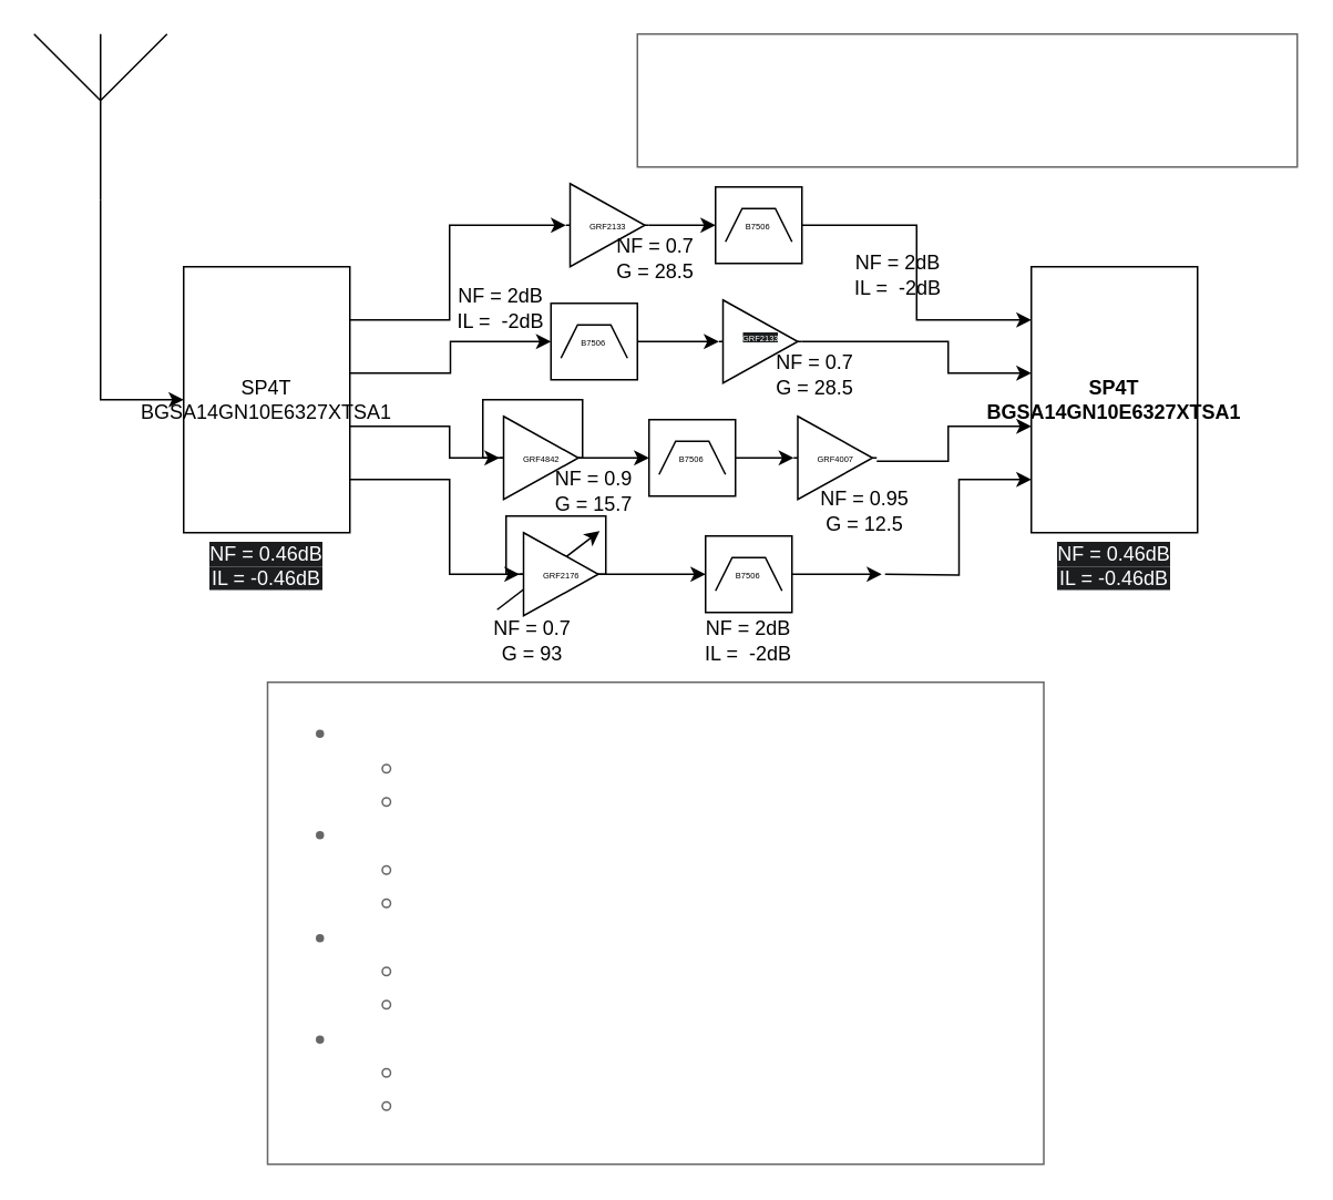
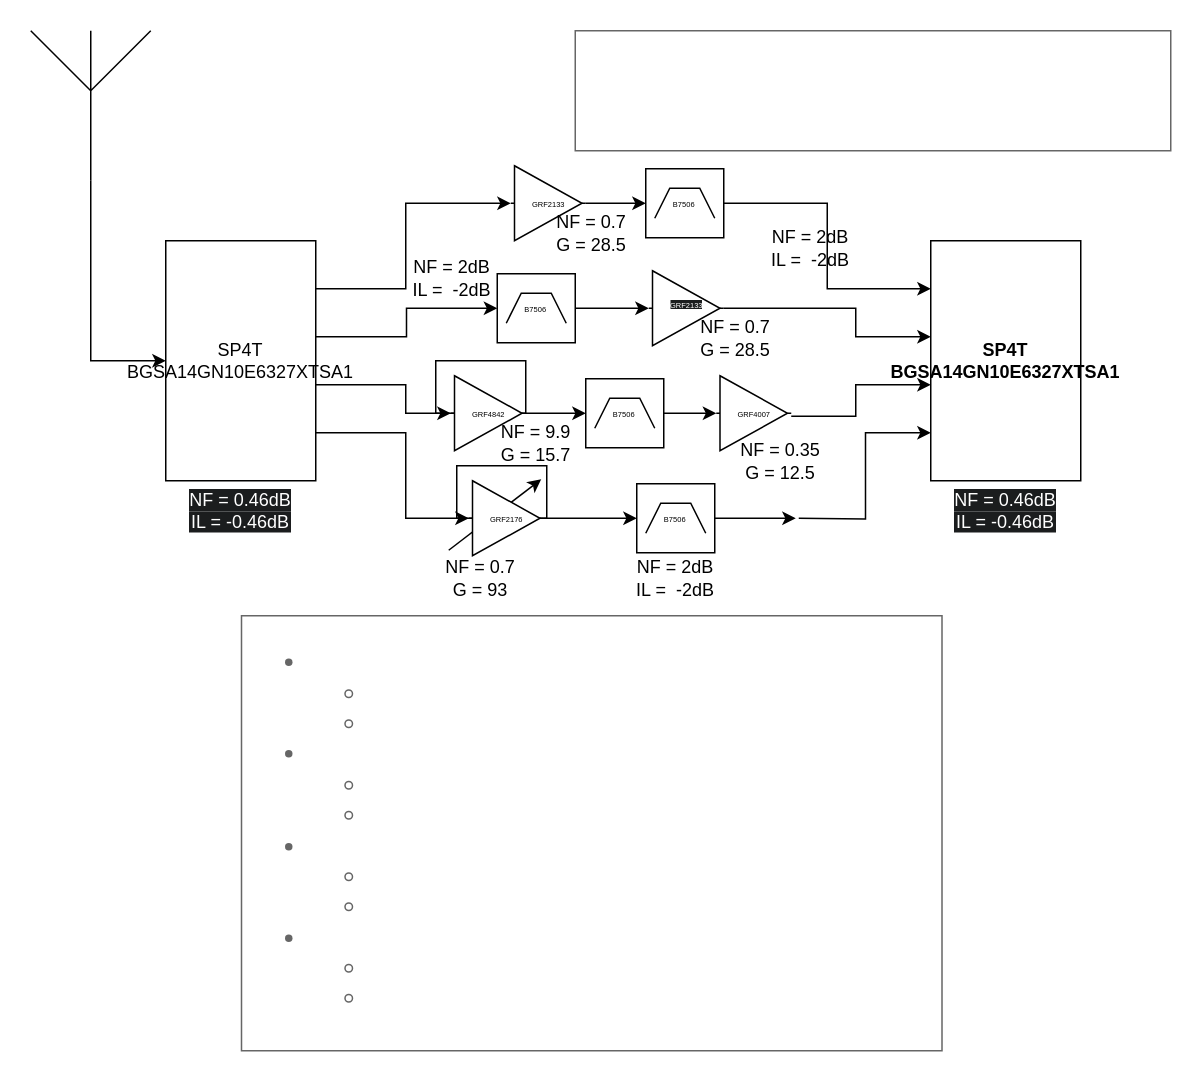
  <mxCell id="0" />
  <mxCell id="1" parent="0" />
  <mxCell id="2" value="" style="endArrow=classic;html=1;rounded=0;entryX=0.939;entryY=0.257;entryDx=0;entryDy=0;entryPerimeter=0;exitX=0.144;exitY=-0.122;exitDx=0;exitDy=0;exitPerimeter=0;" parent="1" source="35" target="3" edge="1"><mxGeometry width="50" height="50" relative="1" as="geometry"><mxPoint x="310" y="360" as="sourcePoint" /><mxPoint x="350" y="330" as="targetPoint" /></mxGeometry></mxCell>
  <mxCell id="3" value="" style="rounded=0;whiteSpace=wrap;html=1;fillColor=none;" parent="1" vertex="1"><mxGeometry x="304" y="310" width="60" height="35" as="geometry" /></mxCell>
  <mxCell id="4" value="" style="rounded=0;whiteSpace=wrap;html=1;fillColor=none;" parent="1" vertex="1"><mxGeometry x="290" y="240" width="60" height="35" as="geometry" /></mxCell>
  <mxCell id="5" value="" style="edgeStyle=orthogonalEdgeStyle;rounded=0;orthogonalLoop=1;jettySize=auto;html=1;" parent="1" source="6" target="12" edge="1"><mxGeometry relative="1" as="geometry" /></mxCell>
  <mxCell id="6" value="GRF2133" style="verticalLabelPosition=middle;shadow=0;dashed=0;align=center;html=1;verticalAlign=middle;shape=mxgraph.electrical.abstract.amplifier;labelPosition=center;fontSize=5;" parent="1" vertex="1"><mxGeometry x="340" y="110" width="50" height="50" as="geometry" /></mxCell>
  <mxCell id="7" style="edgeStyle=orthogonalEdgeStyle;rounded=0;orthogonalLoop=1;jettySize=auto;html=1;entryX=0;entryY=0.5;entryDx=0;entryDy=0;" parent="1" source="8" target="10" edge="1"><mxGeometry relative="1" as="geometry"><Array as="points"><mxPoint x="60" y="240" /></Array></mxGeometry></mxCell>
  <mxCell id="8" value="" style="verticalLabelPosition=bottom;shadow=0;dashed=0;align=center;html=1;verticalAlign=top;shape=mxgraph.electrical.radio.aerial_-_antenna_1;" parent="1" vertex="1"><mxGeometry x="20" y="20" width="80" height="100" as="geometry" /></mxCell>
  <mxCell id="9" style="edgeStyle=orthogonalEdgeStyle;rounded=0;orthogonalLoop=1;jettySize=auto;html=1;exitX=1;exitY=0.8;exitDx=0;exitDy=0;exitPerimeter=0;" parent="1" source="10" target="28" edge="1"><mxGeometry relative="1" as="geometry"><Array as="points"><mxPoint x="270" y="288" /><mxPoint x="270" y="345" /></Array></mxGeometry></mxCell>
  <mxCell id="10" value="SP4T&lt;div&gt;BGSA14GN10E6327XTSA1&lt;/div&gt;" style="rounded=0;whiteSpace=wrap;html=1;points=[[0,0,0,0,0],[0,0.25,0,0,0],[0,0.5,0,0,0],[0,0.75,0,0,0],[0,1,0,0,0],[0.25,0,0,0,0],[0.25,1,0,0,0],[0.5,0,0,0,0],[0.5,1,0,0,0],[0.75,0,0,0,0],[0.75,1,0,0,0],[1,0,0,0,0],[1,0.2,0,0,0],[1,0.4,0,0,0],[1,0.6,0,0,0],[1,0.8,0,0,0],[1,1,0,0,0]];" parent="1" vertex="1"><mxGeometry x="110" y="160" width="100" height="160" as="geometry" /></mxCell>
  <mxCell id="11" style="edgeStyle=orthogonalEdgeStyle;rounded=0;orthogonalLoop=1;jettySize=auto;html=1;exitX=1;exitY=0.2;exitDx=0;exitDy=0;exitPerimeter=0;entryX=0;entryY=0.5;entryDx=0;entryDy=0;entryPerimeter=0;" parent="1" source="10" target="6" edge="1"><mxGeometry relative="1" as="geometry"><Array as="points"><mxPoint x="270" y="192" /><mxPoint x="270" y="135" /></Array></mxGeometry></mxCell>
  <mxCell id="12" value="B7506&amp;nbsp;" style="verticalLabelPosition=middle;shadow=0;dashed=0;align=center;html=1;verticalAlign=middle;shape=mxgraph.electrical.logic_gates.bandpass_filter;labelPosition=center;fontSize=5;" parent="1" vertex="1"><mxGeometry x="430" y="112" width="52" height="46" as="geometry" /></mxCell>
  <mxCell id="13" value="SP4T&lt;div&gt;BGSA14GN10E6327XTSA1&lt;/div&gt;" style="rounded=0;whiteSpace=wrap;html=1;points=[[0,0,0,0,0],[0,0.2,0,0,0],[0,0.4,0,0,0],[0,0.6,0,0,0],[0,0.8,0,0,0],[0,1,0,0,0],[0.25,0,0,0,0],[0.25,1,0,0,0],[0.5,0,0,0,0],[0.5,1,0,0,0],[0.75,0,0,0,0],[0.75,1,0,0,0],[1,0,0,0,0],[1,0.2,0,0,0],[1,0.4,0,0,0],[1,0.6,0,0,0],[1,0.8,0,0,0],[1,1,0,0,0]];fontStyle=1" parent="1" vertex="1"><mxGeometry x="620" y="160" width="100" height="160" as="geometry" /></mxCell>
  <mxCell id="14" style="edgeStyle=orthogonalEdgeStyle;rounded=0;orthogonalLoop=1;jettySize=auto;html=1;entryX=0;entryY=0.2;entryDx=0;entryDy=0;entryPerimeter=0;" parent="1" source="12" target="13" edge="1"><mxGeometry relative="1" as="geometry" /></mxCell>
  <mxCell id="15" value="" style="edgeStyle=orthogonalEdgeStyle;rounded=0;orthogonalLoop=1;jettySize=auto;html=1;" parent="1" source="16" target="18" edge="1"><mxGeometry relative="1" as="geometry" /></mxCell>
  <mxCell id="16" value="B7506&amp;nbsp;" style="verticalLabelPosition=middle;shadow=0;dashed=0;align=center;html=1;verticalAlign=middle;shape=mxgraph.electrical.logic_gates.bandpass_filter;labelPosition=center;fontSize=5;" parent="1" vertex="1"><mxGeometry x="331" y="182" width="52" height="46" as="geometry" /></mxCell>
  <mxCell id="17" style="edgeStyle=orthogonalEdgeStyle;rounded=0;orthogonalLoop=1;jettySize=auto;html=1;exitX=1;exitY=0.4;exitDx=0;exitDy=0;exitPerimeter=0;entryX=0;entryY=0.5;entryDx=0;entryDy=0;entryPerimeter=0;" parent="1" source="10" target="16" edge="1"><mxGeometry relative="1" as="geometry" /></mxCell>
  <mxCell id="18" value="&#10;&lt;span style=&quot;color: rgb(255, 255, 255); font-family: Helvetica; font-style: normal; font-variant-ligatures: normal; font-variant-caps: normal; font-weight: 400; letter-spacing: normal; orphans: 2; text-align: center; text-indent: 0px; text-transform: none; widows: 2; word-spacing: 0px; -webkit-text-stroke-width: 0px; white-space: nowrap; background-color: rgb(27, 29, 30); text-decoration-thickness: initial; text-decoration-style: initial; text-decoration-color: initial; float: none; display: inline !important;&quot;&gt;GRF2133&lt;/span&gt;&#10;&#10;" style="verticalLabelPosition=middle;shadow=0;dashed=0;align=center;html=1;verticalAlign=middle;shape=mxgraph.electrical.abstract.amplifier;labelPosition=center;fontSize=5;" parent="1" vertex="1"><mxGeometry x="432" y="180" width="50" height="50" as="geometry" /></mxCell>
  <mxCell id="19" style="edgeStyle=orthogonalEdgeStyle;rounded=0;orthogonalLoop=1;jettySize=auto;html=1;entryX=0;entryY=0.4;entryDx=0;entryDy=0;entryPerimeter=0;" parent="1" source="18" target="13" edge="1"><mxGeometry relative="1" as="geometry"><Array as="points"><mxPoint x="570" y="205" /><mxPoint x="570" y="224" /></Array></mxGeometry></mxCell>
  <mxCell id="20" value="&lt;div&gt;&lt;font style=&quot;color: rgb(255, 255, 255);&quot;&gt;BladeRF min sensitivy @60dB GI: ~ -85dBm&lt;/font&gt;&lt;/div&gt;&lt;div&gt;&lt;font style=&quot;color: rgb(255, 255, 255);&quot;&gt;BladeRF Noise Factor @2425MHz: 10dB&lt;/font&gt;&lt;/div&gt;&lt;div&gt;&lt;font style=&quot;color: rgb(255, 255, 255);&quot;&gt;Theoretical optimal FE Gain = -85-(-107) = 22dBm&amp;nbsp;&lt;/font&gt;&lt;/div&gt;" style="strokeWidth=1;shadow=0;dashed=0;align=center;html=1;shape=mxgraph.mockup.text.textBox;fontColor=#666666;align=left;fontSize=17;spacingLeft=4;spacingTop=-3;whiteSpace=wrap;strokeColor=#666666;mainText=" parent="1" vertex="1"><mxGeometry x="383" y="20" width="397" height="80" as="geometry" /></mxCell>
  <mxCell id="21" value="" style="edgeStyle=orthogonalEdgeStyle;rounded=0;orthogonalLoop=1;jettySize=auto;html=1;" parent="1" source="22" target="25" edge="1"><mxGeometry relative="1" as="geometry" /></mxCell>
  <mxCell id="22" value="GRF4842" style="verticalLabelPosition=middle;shadow=0;dashed=0;align=center;html=1;verticalAlign=middle;shape=mxgraph.electrical.abstract.amplifier;labelPosition=center;fontSize=5;" parent="1" vertex="1"><mxGeometry x="300" y="250" width="50" height="50" as="geometry" /></mxCell>
  <mxCell id="23" style="edgeStyle=orthogonalEdgeStyle;rounded=0;orthogonalLoop=1;jettySize=auto;html=1;exitX=1;exitY=0.6;exitDx=0;exitDy=0;exitPerimeter=0;entryX=0;entryY=0.5;entryDx=0;entryDy=0;entryPerimeter=0;" parent="1" source="10" target="22" edge="1"><mxGeometry relative="1" as="geometry"><Array as="points"><mxPoint x="270" y="256" /><mxPoint x="270" y="275" /></Array></mxGeometry></mxCell>
  <mxCell id="24" value="" style="edgeStyle=orthogonalEdgeStyle;rounded=0;orthogonalLoop=1;jettySize=auto;html=1;" parent="1" source="25" target="26" edge="1"><mxGeometry relative="1" as="geometry" /></mxCell>
  <mxCell id="25" value="B7506&amp;nbsp;" style="verticalLabelPosition=middle;shadow=0;dashed=0;align=center;html=1;verticalAlign=middle;shape=mxgraph.electrical.logic_gates.bandpass_filter;labelPosition=center;fontSize=5;" parent="1" vertex="1"><mxGeometry x="390" y="252" width="52" height="46" as="geometry" /></mxCell>
  <mxCell id="26" value="GRF4007" style="verticalLabelPosition=middle;shadow=0;dashed=0;align=center;html=1;verticalAlign=middle;shape=mxgraph.electrical.abstract.amplifier;labelPosition=center;fontSize=5;" parent="1" vertex="1"><mxGeometry x="477" y="250" width="50" height="50" as="geometry" /></mxCell>
  <mxCell id="27" value="" style="edgeStyle=orthogonalEdgeStyle;rounded=0;orthogonalLoop=1;jettySize=auto;html=1;" parent="1" source="28" target="30" edge="1"><mxGeometry relative="1" as="geometry" /></mxCell>
  <mxCell id="28" value="GRF2176" style="verticalLabelPosition=middle;shadow=0;dashed=0;align=center;html=1;verticalAlign=middle;shape=mxgraph.electrical.abstract.amplifier;labelPosition=center;fontSize=5;" parent="1" vertex="1"><mxGeometry x="312" y="320" width="50" height="50" as="geometry" /></mxCell>
  <mxCell id="29" value="" style="edgeStyle=orthogonalEdgeStyle;rounded=0;orthogonalLoop=1;jettySize=auto;html=1;" parent="1" source="30" edge="1"><mxGeometry relative="1" as="geometry"><mxPoint x="530" y="345" as="targetPoint" /></mxGeometry></mxCell>
  <mxCell id="30" value="B7506&amp;nbsp;" style="verticalLabelPosition=middle;shadow=0;dashed=0;align=center;html=1;verticalAlign=middle;shape=mxgraph.electrical.logic_gates.bandpass_filter;labelPosition=center;fontSize=5;" parent="1" vertex="1"><mxGeometry x="424" y="322" width="52" height="46" as="geometry" /></mxCell>
  <mxCell id="31" value="NF = 0.7&lt;div&gt;G = 28.5&lt;/div&gt;" style="text;html=1;align=center;verticalAlign=middle;whiteSpace=wrap;rounded=0;" parent="1" vertex="1"><mxGeometry x="364" y="140" width="60" height="30" as="geometry" /></mxCell>
  <mxCell id="32" value="NF = 0.7&lt;div&gt;G = 28.5&lt;/div&gt;" style="text;html=1;align=center;verticalAlign=middle;whiteSpace=wrap;rounded=0;" parent="1" vertex="1"><mxGeometry x="460" y="210" width="60" height="30" as="geometry" /></mxCell>
  <mxCell id="33" style="edgeStyle=orthogonalEdgeStyle;rounded=0;orthogonalLoop=1;jettySize=auto;html=1;exitX=1;exitY=0.5;exitDx=0;exitDy=0;exitPerimeter=0;entryX=0;entryY=0.8;entryDx=0;entryDy=0;entryPerimeter=0;" parent="1" target="13" edge="1"><mxGeometry relative="1" as="geometry"><mxPoint x="532" y="345" as="sourcePoint" /></mxGeometry></mxCell>
  <mxCell id="34" style="edgeStyle=orthogonalEdgeStyle;rounded=0;orthogonalLoop=1;jettySize=auto;html=1;entryX=0;entryY=0.6;entryDx=0;entryDy=0;entryPerimeter=0;" parent="1" source="26" target="13" edge="1"><mxGeometry relative="1" as="geometry"><Array as="points"><mxPoint x="570" y="277" /><mxPoint x="570" y="256" /></Array></mxGeometry></mxCell>
  <mxCell id="35" value="NF = 0.7&lt;div&gt;G = 93&lt;/div&gt;" style="text;html=1;align=center;verticalAlign=middle;whiteSpace=wrap;rounded=0;" parent="1" vertex="1"><mxGeometry x="290" y="370" width="60" height="30" as="geometry" /></mxCell>
- <mxCell id="36" value="NF = 0.9&lt;div&gt;G = 15.7&lt;/div&gt;" style="text;html=1;align=center;verticalAlign=middle;whiteSpace=wrap;rounded=0;" parent="1" vertex="1"><mxGeometry x="327" y="280" width="60" height="30" as="geometry" /></mxCell>
+ <mxCell id="36" value="NF = 9.9&lt;div&gt;G = 15.7&lt;/div&gt;" style="text;html=1;align=center;verticalAlign=middle;whiteSpace=wrap;rounded=0;" parent="1" vertex="1"><mxGeometry x="327" y="280" width="60" height="30" as="geometry" /></mxCell>
  <mxCell id="37" value="&lt;ul&gt;&lt;li&gt;&lt;font style=&quot;color: rgb(255, 255, 255);&quot;&gt;Voie 1:&amp;nbsp;&lt;/font&gt;&lt;/li&gt;&lt;ul&gt;&lt;li&gt;&lt;font style=&quot;color: rgb(255, 255, 255);&quot;&gt;NF = 1.16dB&lt;/font&gt;&lt;/li&gt;&lt;li&gt;&lt;font style=&quot;color: rgb(255, 255, 255);&quot;&gt;G =&amp;nbsp; 25.58dB&lt;/font&gt;&lt;/li&gt;&lt;/ul&gt;&lt;li&gt;&lt;font style=&quot;color: rgb(255, 255, 255);&quot;&gt;Voie 2:&amp;nbsp;&lt;/font&gt;&lt;/li&gt;&lt;ul&gt;&lt;li&gt;&lt;font style=&quot;color: rgb(255, 255, 255);&quot;&gt;&lt;span style=&quot;background-color: transparent;&quot;&gt;NF = 3.16dB&lt;/span&gt;&lt;/font&gt;&lt;/li&gt;&lt;li&gt;&lt;font style=&quot;color: rgb(255, 255, 255);&quot;&gt;&lt;span style=&quot;background-color: transparent;&quot;&gt;G =&amp;nbsp; 25.58dB&lt;/span&gt;&lt;/font&gt;&lt;/li&gt;&lt;/ul&gt;&lt;li&gt;&lt;font style=&quot;color: rgb(255, 255, 255);&quot;&gt;Voie 3:&amp;nbsp;&lt;/font&gt;&lt;/li&gt;&lt;ul&gt;&lt;li&gt;&lt;font style=&quot;color: rgb(255, 255, 255);&quot;&gt;&lt;span style=&quot;background-color: transparent;&quot;&gt;NF = 1.45dB&lt;/span&gt;&lt;/font&gt;&lt;/li&gt;&lt;li&gt;&lt;font style=&quot;color: rgb(255, 255, 255);&quot;&gt;&lt;span style=&quot;background-color: transparent;&quot;&gt;G =&amp;nbsp; 25.28dB&lt;/span&gt;&lt;/font&gt;&lt;/li&gt;&lt;/ul&gt;&lt;li&gt;&lt;font style=&quot;color: rgb(255, 255, 255);&quot;&gt;Voie 4:&amp;nbsp;&lt;/font&gt;&lt;/li&gt;&lt;ul&gt;&lt;li&gt;&lt;font style=&quot;color: rgb(255, 255, 255);&quot;&gt;&lt;span style=&quot;background-color: transparent;&quot;&gt;&amp;nbsp;&lt;/span&gt;&lt;span style=&quot;background-color: transparent;&quot;&gt;NF = 1.16dB(LG - 1.22);&amp;nbsp;&lt;/span&gt;&lt;/font&gt;&lt;/li&gt;&lt;li&gt;&lt;font style=&quot;color: rgb(255, 255, 255);&quot;&gt;&lt;span style=&quot;background-color: transparent;&quot;&gt;G =&amp;nbsp; 30.08dB (LG - 14dB)&lt;/span&gt;&lt;/font&gt;&lt;/li&gt;&lt;/ul&gt;&lt;/ul&gt;" style="strokeWidth=1;shadow=0;dashed=0;align=center;html=1;shape=mxgraph.mockup.text.textBox;fontColor=#666666;align=left;fontSize=17;spacingLeft=4;spacingTop=-3;whiteSpace=wrap;strokeColor=#666666;mainText=" parent="1" vertex="1"><mxGeometry x="160.5" y="410" width="467" height="290" as="geometry" /></mxCell>
- <mxCell id="38" value="NF = 0.95&lt;div&gt;G = 12.5&lt;/div&gt;" style="text;html=1;align=center;verticalAlign=middle;whiteSpace=wrap;rounded=0;" parent="1" vertex="1"><mxGeometry x="490" y="292" width="60" height="30" as="geometry" /></mxCell>
+ <mxCell id="38" value="NF = 0.35&lt;div&gt;G = 12.5&lt;/div&gt;" style="text;html=1;align=center;verticalAlign=middle;whiteSpace=wrap;rounded=0;" parent="1" vertex="1"><mxGeometry x="490" y="292" width="60" height="30" as="geometry" /></mxCell>
  <mxCell id="39" value="&lt;div&gt;NF = 2dB&lt;/div&gt;&lt;div&gt;IL =&amp;nbsp; -2dB&lt;/div&gt;" style="text;html=1;align=center;verticalAlign=middle;whiteSpace=wrap;rounded=0;" parent="1" vertex="1"><mxGeometry x="271" y="170" width="60" height="30" as="geometry" /></mxCell>
  <mxCell id="40" value="&lt;div&gt;NF = 2dB&lt;/div&gt;&lt;div&gt;IL =&amp;nbsp; -2dB&lt;/div&gt;" style="text;html=1;align=center;verticalAlign=middle;whiteSpace=wrap;rounded=0;" parent="1" vertex="1"><mxGeometry x="510" y="150" width="60" height="30" as="geometry" /></mxCell>
  <mxCell id="41" value="&lt;div style=&quot;forced-color-adjust: none; box-shadow: none !important; color: rgb(255, 255, 255); font-family: Helvetica; font-size: 12px; font-style: normal; font-variant-ligatures: normal; font-variant-caps: normal; font-weight: 400; letter-spacing: normal; orphans: 2; text-align: center; text-indent: 0px; text-transform: none; widows: 2; word-spacing: 0px; -webkit-text-stroke-width: 0px; white-space: normal; background-color: rgb(27, 29, 30); text-decoration-thickness: initial; text-decoration-style: initial; text-decoration-color: initial;&quot;&gt;NF = 0.46dB&lt;/div&gt;&lt;div style=&quot;forced-color-adjust: none; box-shadow: none !important; color: rgb(255, 255, 255); font-family: Helvetica; font-size: 12px; font-style: normal; font-variant-ligatures: normal; font-variant-caps: normal; font-weight: 400; letter-spacing: normal; orphans: 2; text-align: center; text-indent: 0px; text-transform: none; widows: 2; word-spacing: 0px; -webkit-text-stroke-width: 0px; white-space: normal; background-color: rgb(27, 29, 30); text-decoration-thickness: initial; text-decoration-style: initial; text-decoration-color: initial;&quot;&gt;&lt;div style=&quot;forced-color-adjust: none; box-shadow: none !important;&quot;&gt;IL = -0.46dB&lt;/div&gt;&lt;/div&gt;" style="text;html=1;align=center;verticalAlign=middle;whiteSpace=wrap;rounded=0;" vertex="1" parent="1"><mxGeometry x="115" y="320" width="90" height="40" as="geometry" /></mxCell>
  <mxCell id="42" value="&lt;div style=&quot;forced-color-adjust: none; box-shadow: none !important; color: rgb(255, 255, 255); font-family: Helvetica; font-size: 12px; font-style: normal; font-variant-ligatures: normal; font-variant-caps: normal; font-weight: 400; letter-spacing: normal; orphans: 2; text-align: center; text-indent: 0px; text-transform: none; widows: 2; word-spacing: 0px; -webkit-text-stroke-width: 0px; white-space: normal; background-color: rgb(27, 29, 30); text-decoration-thickness: initial; text-decoration-style: initial; text-decoration-color: initial;&quot;&gt;NF = 0.46dB&lt;/div&gt;&lt;div style=&quot;forced-color-adjust: none; box-shadow: none !important; color: rgb(255, 255, 255); font-family: Helvetica; font-size: 12px; font-style: normal; font-variant-ligatures: normal; font-variant-caps: normal; font-weight: 400; letter-spacing: normal; orphans: 2; text-align: center; text-indent: 0px; text-transform: none; widows: 2; word-spacing: 0px; -webkit-text-stroke-width: 0px; white-space: normal; background-color: rgb(27, 29, 30); text-decoration-thickness: initial; text-decoration-style: initial; text-decoration-color: initial;&quot;&gt;&lt;div style=&quot;forced-color-adjust: none; box-shadow: none !important;&quot;&gt;IL = -0.46dB&lt;/div&gt;&lt;/div&gt;" style="text;html=1;align=center;verticalAlign=middle;whiteSpace=wrap;rounded=0;" vertex="1" parent="1"><mxGeometry x="625" y="320" width="90" height="40" as="geometry" /></mxCell>
  <mxCell id="43" value="&lt;div&gt;NF = 2dB&lt;/div&gt;&lt;div&gt;IL =&amp;nbsp; -2dB&lt;/div&gt;" style="text;html=1;align=center;verticalAlign=middle;whiteSpace=wrap;rounded=0;" vertex="1" parent="1"><mxGeometry x="420" y="370" width="60" height="30" as="geometry" /></mxCell>
